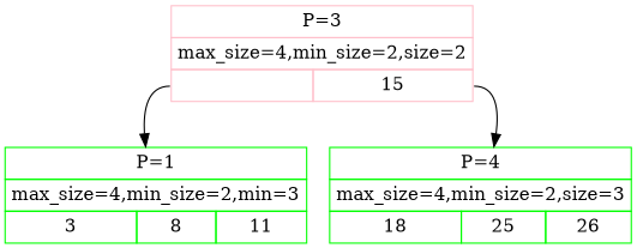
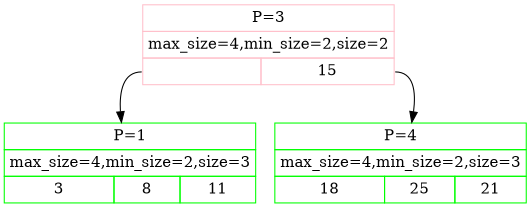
  digraph {
    node [color=green shape=plain]
-   n1 [label=<<TABLE BORDER="0" CELLBORDER="1" CELLSPACING="0" CELLPADDING="4"> <TR><TD COLSPAN="3">P=1</TD></TR> <TR><TD COLSPAN="3">max_size=4,min_size=2,min=3</TD></TR> <TR><TD>3</TD> <TD>8</TD> <TD>11</TD> </TR></TABLE>>]
-   n2 [label=<<TABLE BORDER="0" CELLBORDER="1" CELLSPACING="0" CELLPADDING="4"> <TR><TD COLSPAN="3">P=4</TD></TR> <TR><TD COLSPAN="3">max_size=4,min_size=2,size=3</TD></TR> <TR><TD>18</TD> <TD>25</TD> <TD>26</TD> </TR></TABLE>>]
+   n1 [label=<<TABLE BORDER="0" CELLBORDER="1" CELLSPACING="0" CELLPADDING="4"> <TR><TD COLSPAN="3">P=1</TD></TR> <TR><TD COLSPAN="3">max_size=4,min_size=2,size=3</TD></TR> <TR><TD>3</TD> <TD>8</TD> <TD>11</TD> </TR></TABLE>>]
+   n2 [label=<<TABLE BORDER="0" CELLBORDER="1" CELLSPACING="0" CELLPADDING="4"> <TR><TD COLSPAN="3">P=4</TD></TR> <TR><TD COLSPAN="3">max_size=4,min_size=2,size=3</TD></TR> <TR><TD>18</TD> <TD>25</TD> <TD>21</TD> </TR></TABLE>>]
    n3 [color=pink label=<<TABLE BORDER="0" CELLBORDER="1" CELLSPACING="0" CELLPADDING="4"> <TR><TD COLSPAN="2">P=3</TD></TR> <TR><TD COLSPAN="2">max_size=4,min_size=2,size=2</TD></TR> <TR><TD PORT="p1"> </TD> <TD PORT="p4">15</TD> </TR></TABLE>>]
    subgraph sub_1 {
      rank=same
      n1
      n2
    }
    n3 -> n1 [tailport=p1]
    n3 -> n2 [tailport=p4]
  }
